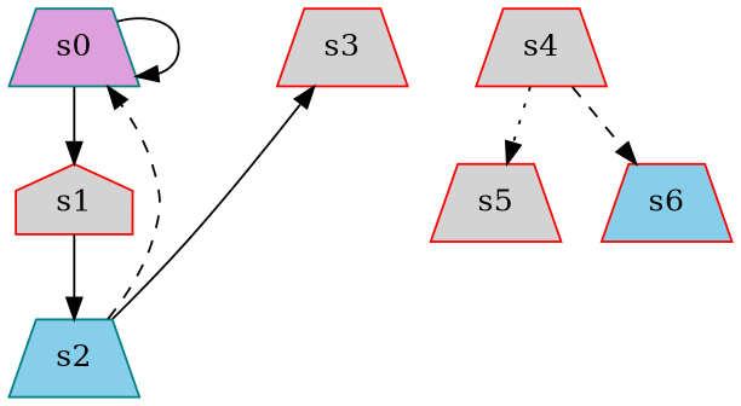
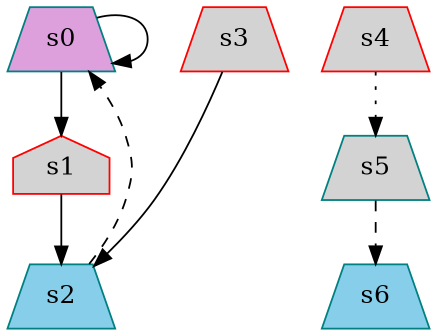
  digraph {
    node [color=teal fillcolor=lightgrey player=0 shape=trapezium style=filled]
    edge [style=solid]
    s0 [fillcolor=plum]
    s1 [color=red player=1 shape=house]
    s2 [fillcolor=skyblue]
    s3 [color=red player=1]
    s4 [color=red]
-   s5 [color=red player=1]
-   s6 [color=red fillcolor=skyblue]
+   s5 [player=1]
+   s6 [fillcolor=skyblue]
    s0 -> s0 [constraint="time % 2 == 0"]
    s0 -> s1
    s1 -> s2
    s2 -> s0 [constraint="!(time % 3 == 0)" style=dashed]
-   s2 -> s3 [constraint="time % 3 == 1"]
+   s3 -> s2 [constraint="time % 3 == 1"]
    s4 -> s5 [style=dotted]
-   s4 -> s6 [style=dashed]
+   s5 -> s6 [style=dashed]
  }
